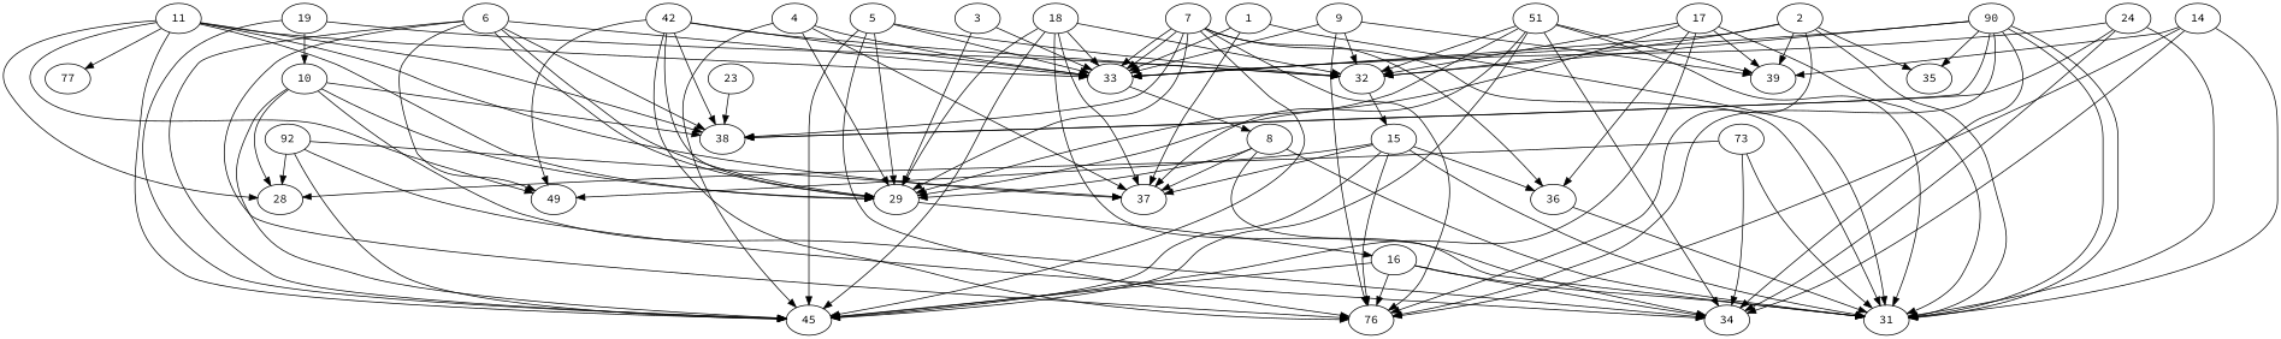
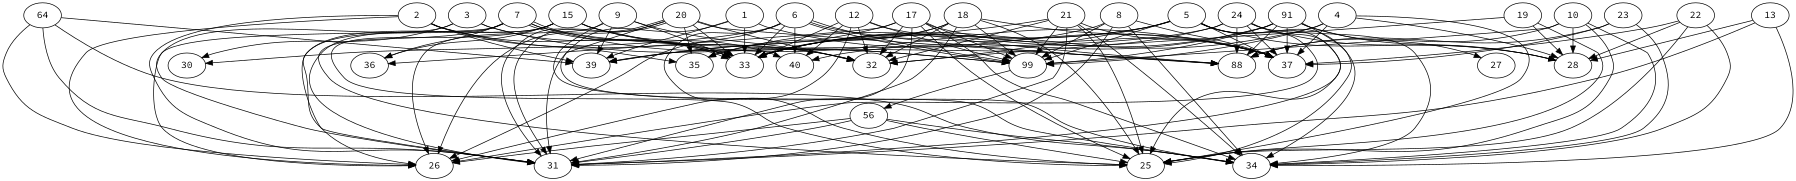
  digraph {
    fontname="Source Code Pro"
    node [alpha=0.15 fontname="Source Code Pro"]
    edge [fontname="Source Code Pro"]
    1 [alpha=0.12 expect_size=33047552]
    31 [alpha=0.18 expect_size=9634816]
    33 [alpha=0.04 expect_size=21210112]
    37 [expect_size=50783232]
    39 [alpha=0.03 expect_size=16727040]
    2 [alpha=0.12 expect_size=46269440]
-   26 [alpha=0.14 expect_size=15305728 label=76]
+   26 [alpha=0.14 expect_size=15305728]
    32 [alpha=0.08 expect_size=8456192]
    35 [alpha=0.06 expect_size=29892608]
    3 [alpha=0.16 expect_size=45927424]
-   29 [alpha=0.08 expect_size=44463104]
-   16 [alpha=0.17 expect_size=41265152]
+   29 [alpha=0.08 expect_size=44463104 label=99]
+   30 [alpha=0.02 expect_size=30905344]
+   16 [alpha=0.17 expect_size=41265152 label=56]
    4 [alpha=0.06 expect_size=13305856]
-   25 [expect_size=27070464 label=45]
+   25 [expect_size=27070464]
    28 [alpha=0.18 expect_size=46233600]
    5 [alpha=0.08 expect_size=36066304]
    34 [alpha=0.01 expect_size=41397248]
    6 [alpha=0.14 expect_size=51741696]
-   38 [alpha=0.13 expect_size=20599808]
-   40 [expect_size=36205568 label=49]
+   38 [alpha=0.13 expect_size=20599808 label=88]
+   40 [expect_size=36205568]
    7 [alpha=0.01 expect_size=37723136]
    36 [alpha=0.06 expect_size=17521664]
    8 [alpha=0.01 expect_size=47811584]
    9 [alpha=0.12 expect_size=49470464]
    10 [alpha=0.14 expect_size=15316992]
-   11 [alpha=0.07 expect_size=9655296]
-   27 [alpha=0.07 expect_size=8329216 label=77]
-   12 [alpha=0.08 expect_size=37274624 label=42]
-   13 [alpha=0.18 expect_size=19251200 label=73]
-   14 [alpha=0.20 expect_size=8964096]
+   11 [alpha=0.07 expect_size=9655296 label=91]
+   27 [alpha=0.07 expect_size=8329216]
+   12 [alpha=0.08 expect_size=37274624]
+   13 [alpha=0.18 expect_size=19251200]
+   14 [alpha=0.20 expect_size=8964096 label=64]
    15 [expect_size=23229440]
    17 [alpha=0.16 expect_size=26482688]
    18 [alpha=0.19 expect_size=27926528]
    19 [alpha=0.14 expect_size=30501888]
-   20 [alpha=0.11 expect_size=12563456 label=90]
-   21 [alpha=0.20 expect_size=44915712 label=51]
-   22 [alpha=0.05 expect_size=13719552 label=92]
+   20 [alpha=0.11 expect_size=12563456]
+   21 [alpha=0.20 expect_size=44915712]
+   22 [alpha=0.05 expect_size=13719552]
    23 [alpha=0.09 expect_size=31502336]
    24 [expect_size=27149312]
    1 -> 31
    1 -> 33
    1 -> 37
+   1 -> 39
    2 -> 31
    2 -> 33
    2 -> 39
    2 -> 26
    2 -> 32
    2 -> 35
-   36 -> 31
+   3 -> 31
    3 -> 33
    3 -> 29
+   3 -> 30
    29 -> 16
    16 -> 31
    16 -> 26
    16 -> 25
    16 -> 34
    4 -> 33
    4 -> 37
    4 -> 29
    4 -> 25
+   4 -> 28
    5 -> 33
+   5 -> 37
    5 -> 26
    5 -> 32
+   5 -> 35
    5 -> 29
    5 -> 25
+   5 -> 28
+   5 -> 34
    6 -> 33
    6 -> 26
    6 -> 29
    6 -> 29
+   6 -> 30
    6 -> 25
    6 -> 38
    6 -> 40
    7 -> 31
    7 -> 33
    7 -> 33
    7 -> 26
    7 -> 29
    7 -> 25
    7 -> 38
    7 -> 36
    8 -> 31
-   33 -> 8
+   8 -> 33
    8 -> 37
    8 -> 29
    8 -> 34
    9 -> 33
    9 -> 39
    9 -> 26
    9 -> 32
+   9 -> 34
    10 -> 29
    10 -> 25
    10 -> 28
    10 -> 34
    10 -> 38
    11 -> 33
    11 -> 37
    11 -> 29
    11 -> 25
    11 -> 28
    11 -> 38
    11 -> 40
    11 -> 27
    12 -> 33
    12 -> 26
    12 -> 32
    12 -> 29
    12 -> 38
    12 -> 40
    13 -> 31
    13 -> 28
    13 -> 34
    14 -> 31
    14 -> 39
    14 -> 26
    14 -> 34
    15 -> 31
    15 -> 37
    15 -> 26
-   32 -> 15
+   15 -> 32
    15 -> 25
    15 -> 40
    15 -> 36
    17 -> 31
+   17 -> 37
    17 -> 39
    17 -> 32
    17 -> 29
    17 -> 25
+   17 -> 34
    17 -> 36
    18 -> 31
    18 -> 33
    18 -> 37
    18 -> 32
+   18 -> 35
    18 -> 29
    18 -> 25
    19 -> 32
    19 -> 25
-   19 -> 10
+   19 -> 28
    20 -> 31
    20 -> 31
    20 -> 33
    20 -> 26
    20 -> 32
    20 -> 35
    20 -> 34
    20 -> 38
    21 -> 31
    21 -> 37
    21 -> 39
    21 -> 32
    21 -> 29
    21 -> 25
    21 -> 34
    22 -> 37
    22 -> 25
    22 -> 28
    22 -> 34
+   23 -> 37
+   23 -> 34
    23 -> 38
    24 -> 31
    24 -> 33
+   24 -> 37
+   24 -> 39
+   24 -> 28
    24 -> 34
    24 -> 38
  }
